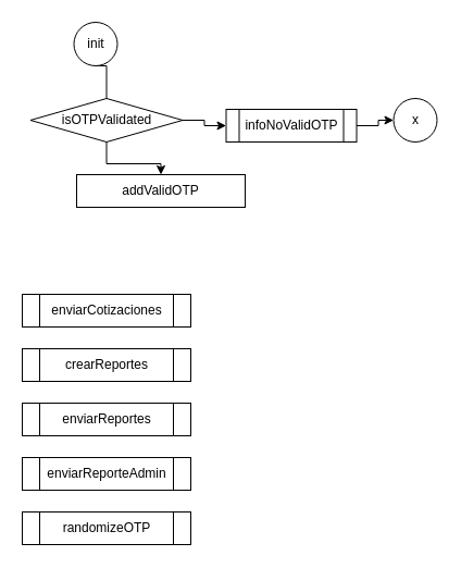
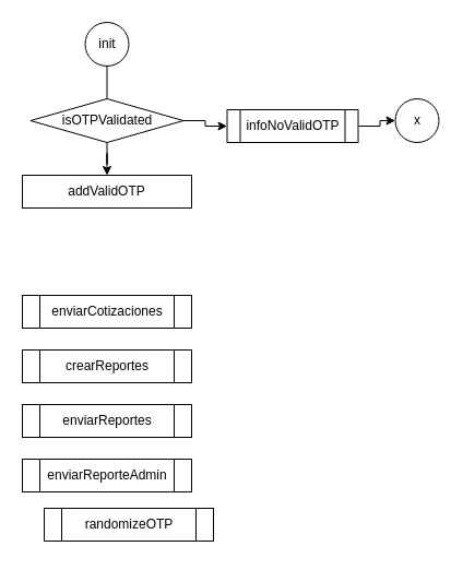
  <mxCell id="0" />
  <mxCell id="1" parent="0" />
  <mxCell id="2" style="edgeStyle=orthogonalEdgeStyle;rounded=0;orthogonalLoop=1;jettySize=auto;html=1;entryX=0;entryY=0.5;entryDx=0;entryDy=0;" edge="1" parent="1" source="4" target="8"><mxGeometry relative="1" as="geometry" /></mxCell>
  <mxCell id="3" style="edgeStyle=orthogonalEdgeStyle;rounded=0;orthogonalLoop=1;jettySize=auto;html=1;entryX=0.5;entryY=0;entryDx=0;entryDy=0;" edge="1" parent="1" source="4" target="10"><mxGeometry relative="1" as="geometry" /></mxCell>
  <mxCell id="4" value="isOTPValidated" style="rhombus;whiteSpace=wrap;html=1;" vertex="1" parent="1"><mxGeometry x="27.5" y="90" width="140" height="40" as="geometry" /></mxCell>
  <mxCell id="5" style="edgeStyle=orthogonalEdgeStyle;rounded=0;orthogonalLoop=1;jettySize=auto;html=1;exitX=0.5;exitY=1;exitDx=0;exitDy=0;entryX=0.5;entryY=0;entryDx=0;entryDy=0;endArrow=none;" edge="1" parent="1" source="6" target="4"><mxGeometry relative="1" as="geometry" /></mxCell>
- <mxCell id="6" value="init" style="ellipse;whiteSpace=wrap;html=1;aspect=fixed;" vertex="1" parent="1"><mxGeometry x="67.5" y="20" width="40" height="40" as="geometry" /></mxCell>
+ <mxCell id="6" value="init" style="ellipse;whiteSpace=wrap;html=1;aspect=fixed;" vertex="1" parent="1"><mxGeometry x="77.5" y="20" width="40" height="40" as="geometry" /></mxCell>
  <mxCell id="7" style="edgeStyle=orthogonalEdgeStyle;rounded=0;orthogonalLoop=1;jettySize=auto;html=1;entryX=0;entryY=0.5;entryDx=0;entryDy=0;" edge="1" parent="1" source="8" target="9"><mxGeometry relative="1" as="geometry" /></mxCell>
  <mxCell id="8" value="infoNoValidOTP" style="shape=process;whiteSpace=wrap;html=1;backgroundOutline=1;" vertex="1" parent="1"><mxGeometry x="207.5" y="100" width="120" height="30" as="geometry" /></mxCell>
  <mxCell id="9" value="x" style="ellipse;whiteSpace=wrap;html=1;aspect=fixed;" vertex="1" parent="1"><mxGeometry x="361.5" y="90" width="40" height="40" as="geometry" /></mxCell>
- <mxCell id="10" value="addValidOTP" style="rounded=0;whiteSpace=wrap;html=1;" vertex="1" parent="1"><mxGeometry x="70" y="160" width="155" height="30" as="geometry" /></mxCell>
+ <mxCell id="10" value="addValidOTP" style="rounded=0;whiteSpace=wrap;html=1;" vertex="1" parent="1"><mxGeometry x="20" y="160" width="155" height="30" as="geometry" /></mxCell>
  <mxCell id="11" value="enviarCotizaciones" style="shape=process;whiteSpace=wrap;html=1;backgroundOutline=1;" vertex="1" parent="1"><mxGeometry x="20" y="270" width="155" height="30" as="geometry" /></mxCell>
  <mxCell id="12" value="crearReportes" style="shape=process;whiteSpace=wrap;html=1;backgroundOutline=1;" vertex="1" parent="1"><mxGeometry x="20" y="320" width="155" height="30" as="geometry" /></mxCell>
  <mxCell id="13" value="enviarReportes" style="shape=process;whiteSpace=wrap;html=1;backgroundOutline=1;" vertex="1" parent="1"><mxGeometry x="20" y="370" width="155" height="30" as="geometry" /></mxCell>
  <mxCell id="14" value="enviarReporteAdmin" style="shape=process;whiteSpace=wrap;html=1;backgroundOutline=1;" vertex="1" parent="1"><mxGeometry x="20" y="420" width="155" height="30" as="geometry" /></mxCell>
- <mxCell id="15" value="randomizeOTP" style="shape=process;whiteSpace=wrap;html=1;backgroundOutline=1;" vertex="1" parent="1"><mxGeometry x="20" y="470" width="155" height="30" as="geometry" /></mxCell>
+ <mxCell id="15" value="randomizeOTP" style="shape=process;whiteSpace=wrap;html=1;backgroundOutline=1;" vertex="1" parent="1"><mxGeometry x="40" y="465" width="155" height="30" as="geometry" /></mxCell>
